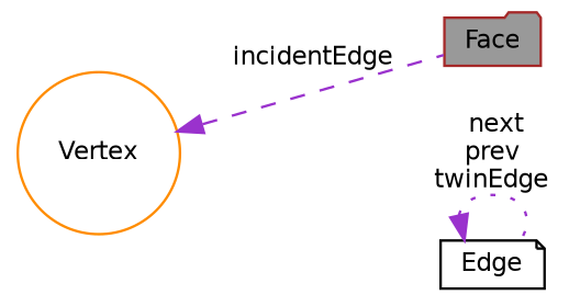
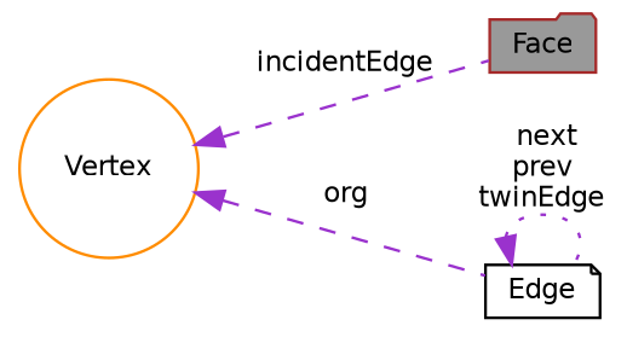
  digraph {
    rankdir=LR
    node [fillcolor=white fontname=Helvetica fontsize=10 style=filled]
    edge [color=darkorchid3 dir=back fontname=Helvetica fontsize=10 labelfontname=Helvetica labelfontsize=10 style=dashed]
    n1 [color=brown fillcolor=grey60 fontcolor=black height=0.2 label=Face shape=folder width=0.4]
    n2 [color=black height=0.2 label="Edge" shape=note width=0.4]
    n3 [color=darkorange height=0.2 label=Vertex shape=circle width=0.4]
    n2 -> n2 [label=" next\nprev\ntwinEdge" style=dotted]
    n3 -> n1 [label=" incidentEdge"]
+   n3 -> n2 [label=" org"]
  }
